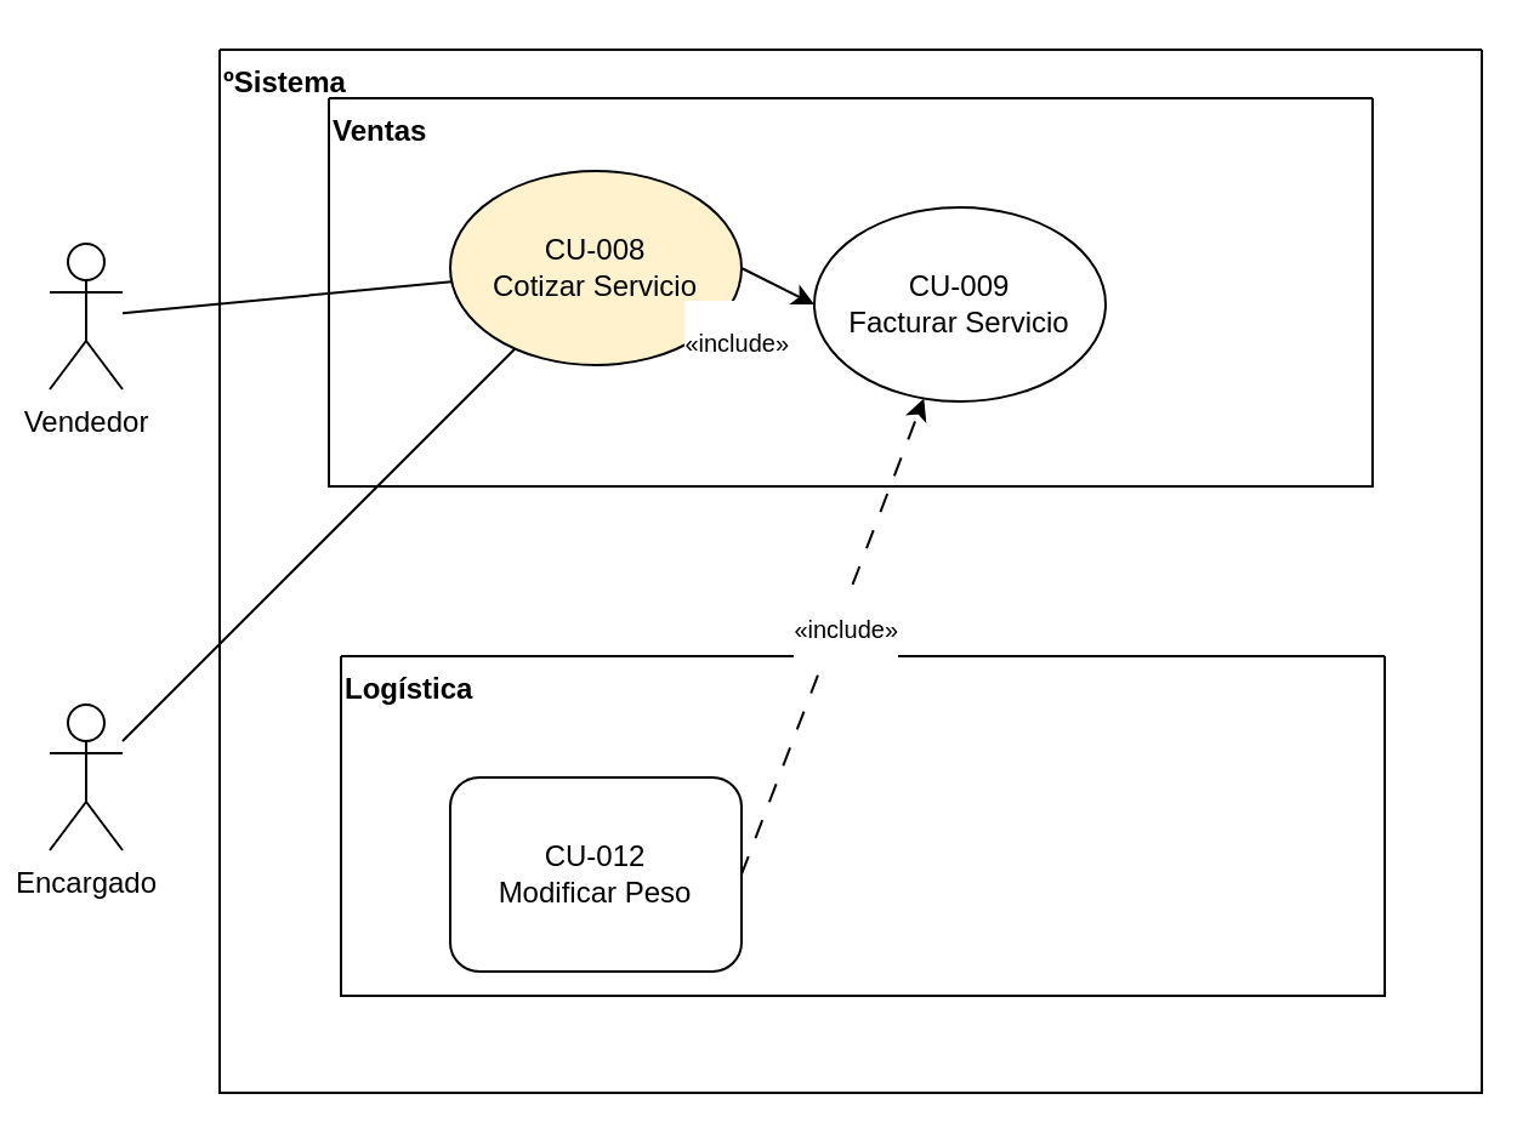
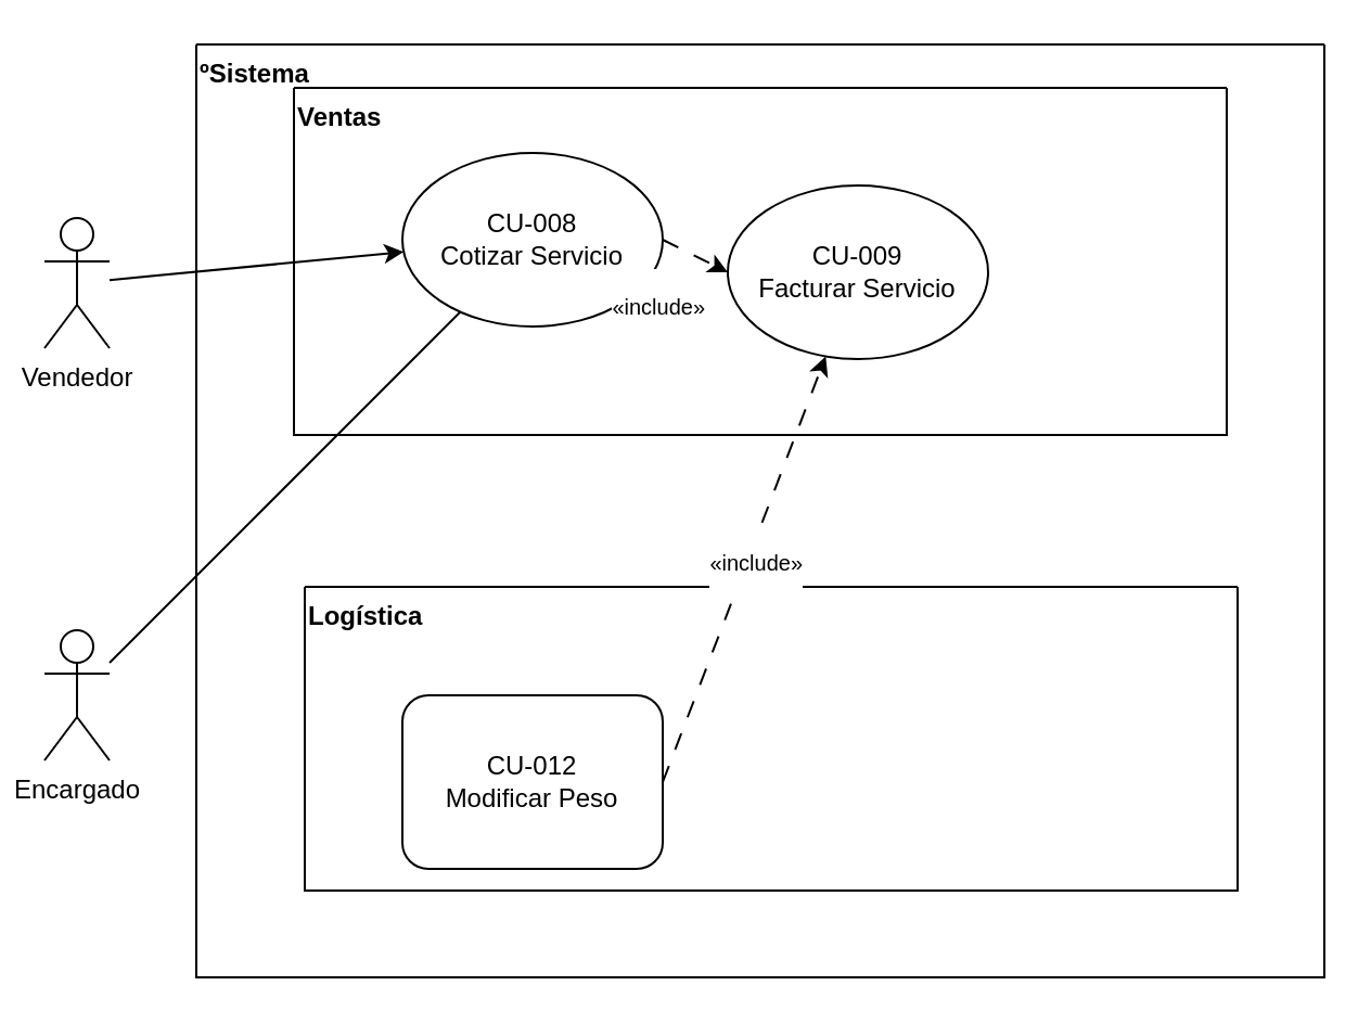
  <mxCell id="0" />
  <mxCell id="1" parent="0" />
  <mxCell id="2" value="Vendedor" style="shape=umlActor;verticalLabelPosition=bottom;verticalAlign=top;html=1;outlineConnect=0;" vertex="1" parent="1"><mxGeometry x="20" y="100" width="30" height="60" as="geometry" /></mxCell>
  <mxCell id="3" value="Encargado" style="shape=umlActor;verticalLabelPosition=bottom;verticalAlign=top;html=1;outlineConnect=0;" vertex="1" parent="1"><mxGeometry x="20" y="290" width="30" height="60" as="geometry" /></mxCell>
  <mxCell id="4" value="ºSistema" style="swimlane;startSize=0;align=left;verticalAlign=top;" vertex="1" parent="1"><mxGeometry x="90" y="20" width="520" height="430" as="geometry" /></mxCell>
  <mxCell id="5" value="Ventas" style="swimlane;startSize=0;align=left;verticalAlign=top;" vertex="1" parent="4"><mxGeometry x="45" y="20" width="430" height="160" as="geometry" /></mxCell>
  <mxCell id="6" value="CU-009&lt;br&gt;Facturar Servicio" style="ellipse;whiteSpace=wrap;html=1;" vertex="1" parent="5"><mxGeometry x="200" y="45" width="120" height="80" as="geometry" /></mxCell>
- <mxCell id="7" value="CU-008&lt;br&gt;Cotizar Servicio" style="ellipse;whiteSpace=wrap;html=1;fillColor=#fff2cc;" vertex="1" parent="5"><mxGeometry x="50" y="30" width="120" height="80" as="geometry" /></mxCell>
- <mxCell id="8" value="" style="endArrow=classic;html=1;rounded=0;entryX=0;entryY=0.5;entryDx=0;entryDy=0;exitX=1;exitY=0.5;exitDx=0;exitDy=0;dashed=0;dashPattern=8 8;verticalAlign=middle;align=left;" edge="1" parent="5" source="7" target="6"><mxGeometry width="50" height="50" relative="1" as="geometry"><mxPoint x="100" y="200" as="sourcePoint" /><mxPoint x="150" y="150" as="targetPoint" /></mxGeometry></mxCell>
+ <mxCell id="7" value="CU-008&lt;br&gt;Cotizar Servicio" style="ellipse;whiteSpace=wrap;html=1;" vertex="1" parent="5"><mxGeometry x="50" y="30" width="120" height="80" as="geometry" /></mxCell>
+ <mxCell id="8" value="" style="endArrow=classic;html=1;rounded=0;entryX=0;entryY=0.5;entryDx=0;entryDy=0;exitX=1;exitY=0.5;exitDx=0;exitDy=0;dashed=1;dashPattern=8 8;verticalAlign=middle;align=left;" edge="1" parent="5" source="7" target="6"><mxGeometry width="50" height="50" relative="1" as="geometry"><mxPoint x="100" y="200" as="sourcePoint" /><mxPoint x="150" y="150" as="targetPoint" /></mxGeometry></mxCell>
  <mxCell id="9" value="&lt;p style=&quot;line-height: 120%;&quot;&gt;&lt;font style=&quot;font-size: 10px;&quot;&gt;«include»&lt;/font&gt;&lt;/p&gt;" style="edgeLabel;html=1;align=right;verticalAlign=top;resizable=0;points=[];spacing=0;labelBorderColor=none;" vertex="1" connectable="0" parent="8"><mxGeometry x="0.28" y="-1" relative="1" as="geometry"><mxPoint y="-1" as="offset" /></mxGeometry></mxCell>
  <mxCell id="10" value="Logística" style="swimlane;startSize=0;align=left;verticalAlign=top;" vertex="1" parent="4"><mxGeometry x="50" y="250" width="430" height="140" as="geometry" /></mxCell>
  <mxCell id="11" value="CU-012&lt;br&gt;Modificar Peso" style="whiteSpace=wrap;html=1;rounded=1;" vertex="1" parent="10"><mxGeometry x="45" y="50" width="120" height="80" as="geometry" /></mxCell>
  <mxCell id="12" value="" style="endArrow=classic;html=1;rounded=0;exitX=1;exitY=0.5;exitDx=0;exitDy=0;dashed=1;dashPattern=8 8;verticalAlign=middle;align=left;" edge="1" parent="4" source="11" target="6"><mxGeometry width="50" height="50" relative="1" as="geometry"><mxPoint x="225" y="120" as="sourcePoint" /><mxPoint x="310" y="320" as="targetPoint" /></mxGeometry></mxCell>
  <mxCell id="13" value="&lt;p style=&quot;line-height: 120%;&quot;&gt;&lt;font style=&quot;font-size: 10px;&quot;&gt;«include»&lt;/font&gt;&lt;/p&gt;" style="edgeLabel;html=1;align=right;verticalAlign=top;resizable=0;points=[];spacing=0;labelBorderColor=none;" vertex="1" connectable="0" parent="12"><mxGeometry x="0.28" y="-1" relative="1" as="geometry"><mxPoint x="14" y="2" as="offset" /></mxGeometry></mxCell>
- <mxCell id="14" value="" style="endArrow=none;html=1;rounded=0;" edge="1" parent="1" source="2" target="7"><mxGeometry width="50" height="50" relative="1" as="geometry"><mxPoint x="240" y="260" as="sourcePoint" /><mxPoint x="290" y="210" as="targetPoint" /></mxGeometry></mxCell>
+ <mxCell id="14" value="" style="endArrow=classic;html=1;rounded=0;" edge="1" parent="1" source="2" target="7"><mxGeometry width="50" height="50" relative="1" as="geometry"><mxPoint x="240" y="260" as="sourcePoint" /><mxPoint x="290" y="210" as="targetPoint" /></mxGeometry></mxCell>
  <mxCell id="15" value="" style="endArrow=none;html=1;rounded=0;" edge="1" parent="1" source="3" target="7"><mxGeometry width="50" height="50" relative="1" as="geometry"><mxPoint x="240" y="250" as="sourcePoint" /><mxPoint x="290" y="200" as="targetPoint" /></mxGeometry></mxCell>
